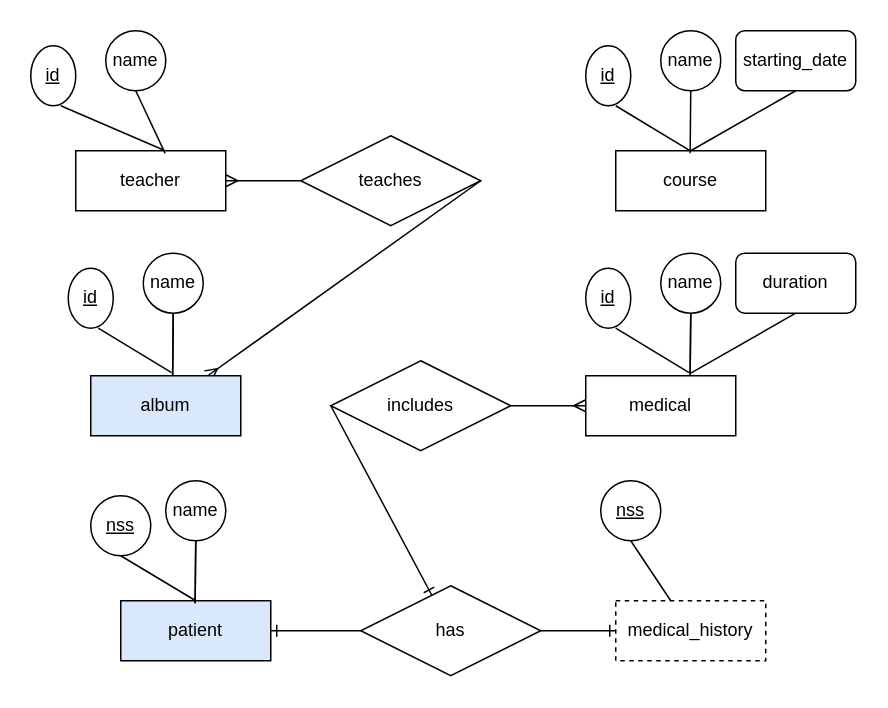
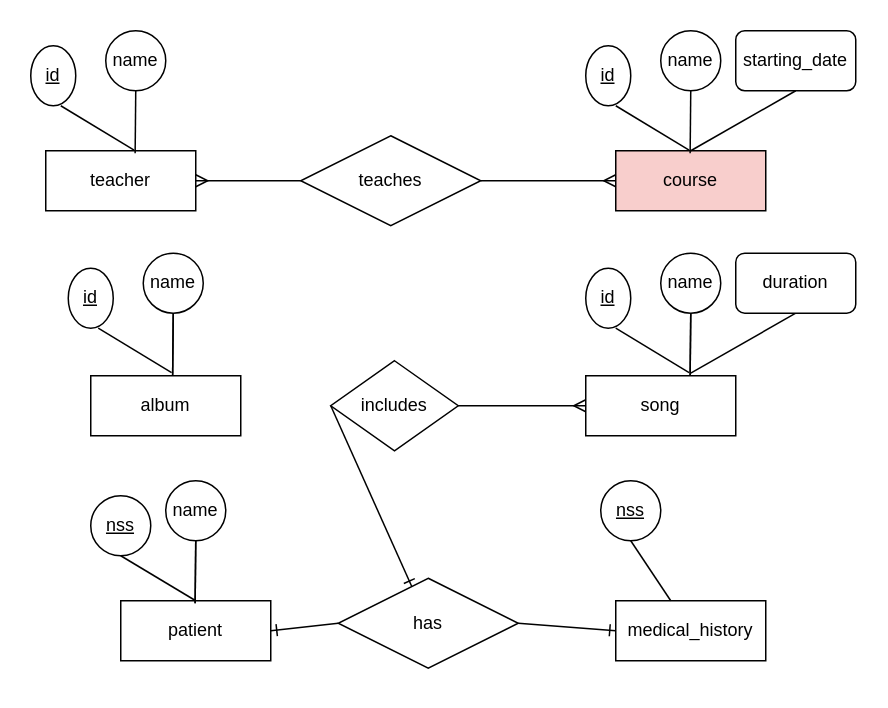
  <mxCell id="0" />
  <mxCell id="1" parent="0" />
- <mxCell id="2" value="teacher" style="whiteSpace=wrap;html=1;align=center;" vertex="1" parent="1"><mxGeometry x="50" y="100" width="100" height="40" as="geometry" /></mxCell>
- <mxCell id="3" value="course" style="whiteSpace=wrap;html=1;align=center;" vertex="1" parent="1"><mxGeometry x="410" y="100" width="100" height="40" as="geometry" /></mxCell>
+ <mxCell id="2" value="teacher" style="whiteSpace=wrap;html=1;align=center;" vertex="1" parent="1"><mxGeometry x="30" y="100" width="100" height="40" as="geometry" /></mxCell>
+ <mxCell id="3" value="course" style="whiteSpace=wrap;html=1;align=center;fillColor=#f8cecc;" vertex="1" parent="1"><mxGeometry x="410" y="100" width="100" height="40" as="geometry" /></mxCell>
  <mxCell id="4" value="teaches" style="shape=rhombus;perimeter=rhombusPerimeter;whiteSpace=wrap;html=1;align=center;" vertex="1" parent="1"><mxGeometry x="200" y="90" width="120" height="60" as="geometry" /></mxCell>
  <mxCell id="5" value="" style="fontSize=12;html=1;endArrow=ERmany;entryX=1;entryY=0.5;entryDx=0;entryDy=0;exitX=0;exitY=0.5;exitDx=0;exitDy=0;" edge="1" parent="1" source="4" target="2"><mxGeometry width="100" height="100" relative="1" as="geometry"><mxPoint x="170" y="120" as="sourcePoint" /><mxPoint x="70" y="170" as="targetPoint" /></mxGeometry></mxCell>
- <mxCell id="6" value="" style="fontSize=12;html=1;endArrow=ERmany;exitX=1;exitY=0.5;exitDx=0;exitDy=0;" edge="1" parent="1" source="4" target="19"><mxGeometry width="100" height="100" relative="1" as="geometry"><mxPoint x="180" y="130" as="sourcePoint" /><mxPoint x="80" y="130" as="targetPoint" /></mxGeometry></mxCell>
+ <mxCell id="6" value="" style="fontSize=12;html=1;endArrow=ERmany;exitX=1;exitY=0.5;exitDx=0;exitDy=0;entryX=0;entryY=0.5;entryDx=0;entryDy=0;" edge="1" parent="1" source="4" target="3"><mxGeometry width="100" height="100" relative="1" as="geometry"><mxPoint x="180" y="130" as="sourcePoint" /><mxPoint x="80" y="130" as="targetPoint" /></mxGeometry></mxCell>
  <mxCell id="7" style="edgeStyle=none;rounded=0;orthogonalLoop=1;jettySize=auto;html=1;exitX=0.5;exitY=1;exitDx=0;exitDy=0;entryX=0.589;entryY=-0.009;entryDx=0;entryDy=0;entryPerimeter=0;endArrow=none;endFill=0;" edge="1" parent="1" target="2"><mxGeometry relative="1" as="geometry"><mxPoint x="40" y="70" as="sourcePoint" /></mxGeometry></mxCell>
  <mxCell id="8" style="edgeStyle=none;rounded=0;orthogonalLoop=1;jettySize=auto;html=1;exitX=0.5;exitY=1;exitDx=0;exitDy=0;entryX=0.596;entryY=0.043;entryDx=0;entryDy=0;entryPerimeter=0;endArrow=none;endFill=0;" edge="1" parent="1" target="2"><mxGeometry relative="1" as="geometry"><mxPoint x="90" y="60" as="sourcePoint" /></mxGeometry></mxCell>
  <mxCell id="9" value="name" style="ellipse;whiteSpace=wrap;html=1;align=center;" vertex="1" parent="1"><mxGeometry x="70" y="20" width="40" height="40" as="geometry" /></mxCell>
  <mxCell id="10" value="&lt;u&gt;id&lt;/u&gt;" style="ellipse;whiteSpace=wrap;html=1;align=center;" vertex="1" parent="1"><mxGeometry x="20" y="30" width="30" height="40" as="geometry" /></mxCell>
  <mxCell id="11" style="edgeStyle=none;rounded=0;orthogonalLoop=1;jettySize=auto;html=1;exitX=0.5;exitY=1;exitDx=0;exitDy=0;entryX=0.589;entryY=-0.009;entryDx=0;entryDy=0;entryPerimeter=0;endArrow=none;endFill=0;" edge="1" parent="1"><mxGeometry relative="1" as="geometry"><mxPoint x="410" y="70" as="sourcePoint" /><mxPoint x="458.9" y="99.64" as="targetPoint" /></mxGeometry></mxCell>
  <mxCell id="12" style="edgeStyle=none;rounded=0;orthogonalLoop=1;jettySize=auto;html=1;exitX=0.5;exitY=1;exitDx=0;exitDy=0;entryX=0.596;entryY=0.043;entryDx=0;entryDy=0;entryPerimeter=0;endArrow=none;endFill=0;" edge="1" parent="1"><mxGeometry relative="1" as="geometry"><mxPoint x="460" y="60" as="sourcePoint" /><mxPoint x="459.6" y="101.72" as="targetPoint" /></mxGeometry></mxCell>
  <mxCell id="13" value="name" style="ellipse;whiteSpace=wrap;html=1;align=center;" vertex="1" parent="1"><mxGeometry x="440" y="20" width="40" height="40" as="geometry" /></mxCell>
  <mxCell id="14" value="&lt;u&gt;id&lt;/u&gt;" style="ellipse;whiteSpace=wrap;html=1;align=center;" vertex="1" parent="1"><mxGeometry x="390" y="30" width="30" height="40" as="geometry" /></mxCell>
  <mxCell id="15" style="edgeStyle=none;rounded=0;orthogonalLoop=1;jettySize=auto;html=1;exitX=0.5;exitY=1;exitDx=0;exitDy=0;endArrow=none;endFill=0;" edge="1" parent="1" source="16"><mxGeometry relative="1" as="geometry"><mxPoint x="460" y="100" as="targetPoint" /></mxGeometry></mxCell>
  <mxCell id="16" value="starting_date" style="whiteSpace=wrap;html=1;align=center;rounded=1;" vertex="1" parent="1"><mxGeometry x="490" y="20" width="80" height="40" as="geometry" /></mxCell>
- <mxCell id="17" value="medical" style="whiteSpace=wrap;html=1;align=center;" vertex="1" parent="1"><mxGeometry x="390" y="250" width="100" height="40" as="geometry" /></mxCell>
- <mxCell id="18" value="includes" style="shape=rhombus;perimeter=rhombusPerimeter;whiteSpace=wrap;html=1;align=center;" vertex="1" parent="1"><mxGeometry x="220" y="240" width="120" height="60" as="geometry" /></mxCell>
- <mxCell id="19" value="album" style="whiteSpace=wrap;html=1;align=center;fillColor=#dae8fc;" vertex="1" parent="1"><mxGeometry x="60" y="250" width="100" height="40" as="geometry" /></mxCell>
+ <mxCell id="17" value="song" style="whiteSpace=wrap;html=1;align=center;" vertex="1" parent="1"><mxGeometry x="390" y="250" width="100" height="40" as="geometry" /></mxCell>
+ <mxCell id="18" value="includes" style="shape=rhombus;perimeter=rhombusPerimeter;whiteSpace=wrap;html=1;align=center;" vertex="1" parent="1"><mxGeometry x="220" y="240" width="85" height="60" as="geometry" /></mxCell>
+ <mxCell id="19" value="album" style="whiteSpace=wrap;html=1;align=center;" vertex="1" parent="1"><mxGeometry x="60" y="250" width="100" height="40" as="geometry" /></mxCell>
  <mxCell id="20" value="" style="fontSize=12;html=1;endArrow=ERmany;exitX=1;exitY=0.5;exitDx=0;exitDy=0;entryX=0;entryY=0.5;entryDx=0;entryDy=0;" edge="1" parent="1" source="18" target="17"><mxGeometry width="100" height="100" relative="1" as="geometry"><mxPoint x="330" y="130" as="sourcePoint" /><mxPoint x="420" y="130" as="targetPoint" /></mxGeometry></mxCell>
  <mxCell id="21" value="" style="fontSize=12;html=1;endArrow=ERone;endFill=0;exitX=0;exitY=0.5;exitDx=0;exitDy=0;" edge="1" parent="1" source="18" target="36"><mxGeometry width="100" height="100" relative="1" as="geometry"><mxPoint x="210" y="260" as="sourcePoint" /><mxPoint x="270" y="190" as="targetPoint" /></mxGeometry></mxCell>
  <mxCell id="22" style="edgeStyle=none;rounded=0;orthogonalLoop=1;jettySize=auto;html=1;exitX=0.5;exitY=1;exitDx=0;exitDy=0;entryX=0.589;entryY=-0.009;entryDx=0;entryDy=0;entryPerimeter=0;endArrow=none;endFill=0;" edge="1" parent="1"><mxGeometry relative="1" as="geometry"><mxPoint x="410" y="218.28" as="sourcePoint" /><mxPoint x="458.9" y="247.92" as="targetPoint" /></mxGeometry></mxCell>
  <mxCell id="23" style="edgeStyle=none;rounded=0;orthogonalLoop=1;jettySize=auto;html=1;exitX=0.5;exitY=1;exitDx=0;exitDy=0;entryX=0.596;entryY=0.043;entryDx=0;entryDy=0;entryPerimeter=0;endArrow=none;endFill=0;" edge="1" parent="1"><mxGeometry relative="1" as="geometry"><mxPoint x="460" y="208.28" as="sourcePoint" /><mxPoint x="459.6" y="250" as="targetPoint" /></mxGeometry></mxCell>
  <mxCell id="24" value="name" style="ellipse;whiteSpace=wrap;html=1;align=center;" vertex="1" parent="1"><mxGeometry x="440" y="168.28" width="40" height="40" as="geometry" /></mxCell>
  <mxCell id="25" value="&lt;u&gt;id&lt;/u&gt;" style="ellipse;whiteSpace=wrap;html=1;align=center;" vertex="1" parent="1"><mxGeometry x="390" y="178.28" width="30" height="40" as="geometry" /></mxCell>
  <mxCell id="26" style="edgeStyle=none;rounded=0;orthogonalLoop=1;jettySize=auto;html=1;exitX=0.5;exitY=1;exitDx=0;exitDy=0;entryX=0.596;entryY=0.043;entryDx=0;entryDy=0;entryPerimeter=0;endArrow=none;endFill=0;" edge="1" parent="1"><mxGeometry relative="1" as="geometry"><mxPoint x="460" y="208.28" as="sourcePoint" /><mxPoint x="459.6" y="250" as="targetPoint" /></mxGeometry></mxCell>
  <mxCell id="27" style="edgeStyle=none;rounded=0;orthogonalLoop=1;jettySize=auto;html=1;exitX=0.5;exitY=1;exitDx=0;exitDy=0;endArrow=none;endFill=0;" edge="1" parent="1" source="28"><mxGeometry relative="1" as="geometry"><mxPoint x="460" y="248.28" as="targetPoint" /></mxGeometry></mxCell>
  <mxCell id="28" value="duration" style="whiteSpace=wrap;html=1;align=center;rounded=1;" vertex="1" parent="1"><mxGeometry x="490" y="168.28" width="80" height="40" as="geometry" /></mxCell>
  <mxCell id="29" style="edgeStyle=none;rounded=0;orthogonalLoop=1;jettySize=auto;html=1;exitX=0.5;exitY=1;exitDx=0;exitDy=0;entryX=0.589;entryY=-0.009;entryDx=0;entryDy=0;entryPerimeter=0;endArrow=none;endFill=0;" edge="1" parent="1"><mxGeometry relative="1" as="geometry"><mxPoint x="65" y="218.28" as="sourcePoint" /><mxPoint x="113.9" y="247.92" as="targetPoint" /></mxGeometry></mxCell>
  <mxCell id="30" style="edgeStyle=none;rounded=0;orthogonalLoop=1;jettySize=auto;html=1;exitX=0.5;exitY=1;exitDx=0;exitDy=0;entryX=0.596;entryY=0.043;entryDx=0;entryDy=0;entryPerimeter=0;endArrow=none;endFill=0;" edge="1" parent="1"><mxGeometry relative="1" as="geometry"><mxPoint x="115" y="208.28" as="sourcePoint" /><mxPoint x="114.6" y="250" as="targetPoint" /></mxGeometry></mxCell>
  <mxCell id="31" value="name" style="ellipse;whiteSpace=wrap;html=1;align=center;" vertex="1" parent="1"><mxGeometry x="95" y="168.28" width="40" height="40" as="geometry" /></mxCell>
  <mxCell id="32" value="&lt;u&gt;id&lt;/u&gt;" style="ellipse;whiteSpace=wrap;html=1;align=center;" vertex="1" parent="1"><mxGeometry x="45" y="178.28" width="30" height="40" as="geometry" /></mxCell>
  <mxCell id="33" style="edgeStyle=none;rounded=0;orthogonalLoop=1;jettySize=auto;html=1;exitX=0.5;exitY=1;exitDx=0;exitDy=0;entryX=0.596;entryY=0.043;entryDx=0;entryDy=0;entryPerimeter=0;endArrow=none;endFill=0;" edge="1" parent="1"><mxGeometry relative="1" as="geometry"><mxPoint x="115" y="208.28" as="sourcePoint" /><mxPoint x="114.6" y="250" as="targetPoint" /></mxGeometry></mxCell>
- <mxCell id="34" value="patient" style="whiteSpace=wrap;html=1;align=center;fillColor=#dae8fc;" vertex="1" parent="1"><mxGeometry x="80" y="400" width="100" height="40" as="geometry" /></mxCell>
- <mxCell id="35" value="medical_history" style="whiteSpace=wrap;html=1;align=center;dashed=1;" vertex="1" parent="1"><mxGeometry x="410" y="400" width="100" height="40" as="geometry" /></mxCell>
- <mxCell id="36" value="has" style="shape=rhombus;perimeter=rhombusPerimeter;whiteSpace=wrap;html=1;align=center;" vertex="1" parent="1"><mxGeometry x="240" y="390" width="120" height="60" as="geometry" /></mxCell>
+ <mxCell id="34" value="patient" style="whiteSpace=wrap;html=1;align=center;" vertex="1" parent="1"><mxGeometry x="80" y="400" width="100" height="40" as="geometry" /></mxCell>
+ <mxCell id="35" value="medical_history" style="whiteSpace=wrap;html=1;align=center;" vertex="1" parent="1"><mxGeometry x="410" y="400" width="100" height="40" as="geometry" /></mxCell>
+ <mxCell id="36" value="has" style="shape=rhombus;perimeter=rhombusPerimeter;whiteSpace=wrap;html=1;align=center;" vertex="1" parent="1"><mxGeometry x="225" y="385" width="120" height="60" as="geometry" /></mxCell>
  <mxCell id="37" value="" style="fontSize=12;html=1;endArrow=ERone;endFill=0;entryX=1;entryY=0.5;entryDx=0;entryDy=0;exitX=0;exitY=0.5;exitDx=0;exitDy=0;" edge="1" parent="1" source="36" target="34"><mxGeometry width="100" height="100" relative="1" as="geometry"><mxPoint x="230" y="280" as="sourcePoint" /><mxPoint x="170" y="280" as="targetPoint" /></mxGeometry></mxCell>
  <mxCell id="38" value="" style="fontSize=12;html=1;endArrow=ERone;endFill=0;entryX=0;entryY=0.5;entryDx=0;entryDy=0;exitX=1;exitY=0.5;exitDx=0;exitDy=0;" edge="1" parent="1" source="36" target="35"><mxGeometry width="100" height="100" relative="1" as="geometry"><mxPoint x="240" y="290" as="sourcePoint" /><mxPoint x="180" y="290" as="targetPoint" /></mxGeometry></mxCell>
  <mxCell id="39" style="edgeStyle=none;rounded=0;orthogonalLoop=1;jettySize=auto;html=1;exitX=0.5;exitY=1;exitDx=0;exitDy=0;entryX=0.5;entryY=0;entryDx=0;entryDy=0;endArrow=none;endFill=0;" edge="1" parent="1" source="40" target="34"><mxGeometry relative="1" as="geometry" /></mxCell>
  <mxCell id="40" value="&lt;u&gt;nss&lt;/u&gt;" style="ellipse;whiteSpace=wrap;html=1;align=center;" vertex="1" parent="1"><mxGeometry x="60" y="330" width="40" height="40" as="geometry" /></mxCell>
  <mxCell id="41" style="edgeStyle=none;rounded=0;orthogonalLoop=1;jettySize=auto;html=1;exitX=0.5;exitY=1;exitDx=0;exitDy=0;entryX=0.596;entryY=0.043;entryDx=0;entryDy=0;entryPerimeter=0;endArrow=none;endFill=0;" edge="1" parent="1"><mxGeometry relative="1" as="geometry"><mxPoint x="130" y="360" as="sourcePoint" /><mxPoint x="129.6" y="401.72" as="targetPoint" /></mxGeometry></mxCell>
  <mxCell id="42" value="name" style="ellipse;whiteSpace=wrap;html=1;align=center;" vertex="1" parent="1"><mxGeometry x="110" y="320" width="40" height="40" as="geometry" /></mxCell>
  <mxCell id="43" style="edgeStyle=none;rounded=0;orthogonalLoop=1;jettySize=auto;html=1;exitX=0.5;exitY=1;exitDx=0;exitDy=0;entryX=0.596;entryY=0.043;entryDx=0;entryDy=0;entryPerimeter=0;endArrow=none;endFill=0;" edge="1" parent="1"><mxGeometry relative="1" as="geometry"><mxPoint x="130" y="360" as="sourcePoint" /><mxPoint x="129.6" y="401.72" as="targetPoint" /></mxGeometry></mxCell>
  <mxCell id="44" style="edgeStyle=none;rounded=0;orthogonalLoop=1;jettySize=auto;html=1;exitX=0.5;exitY=1;exitDx=0;exitDy=0;endArrow=none;endFill=0;" edge="1" parent="1" source="45" target="35"><mxGeometry relative="1" as="geometry" /></mxCell>
  <mxCell id="45" value="&lt;u&gt;nss&lt;/u&gt;" style="ellipse;whiteSpace=wrap;html=1;align=center;" vertex="1" parent="1"><mxGeometry x="400" y="320" width="40" height="40" as="geometry" /></mxCell>
